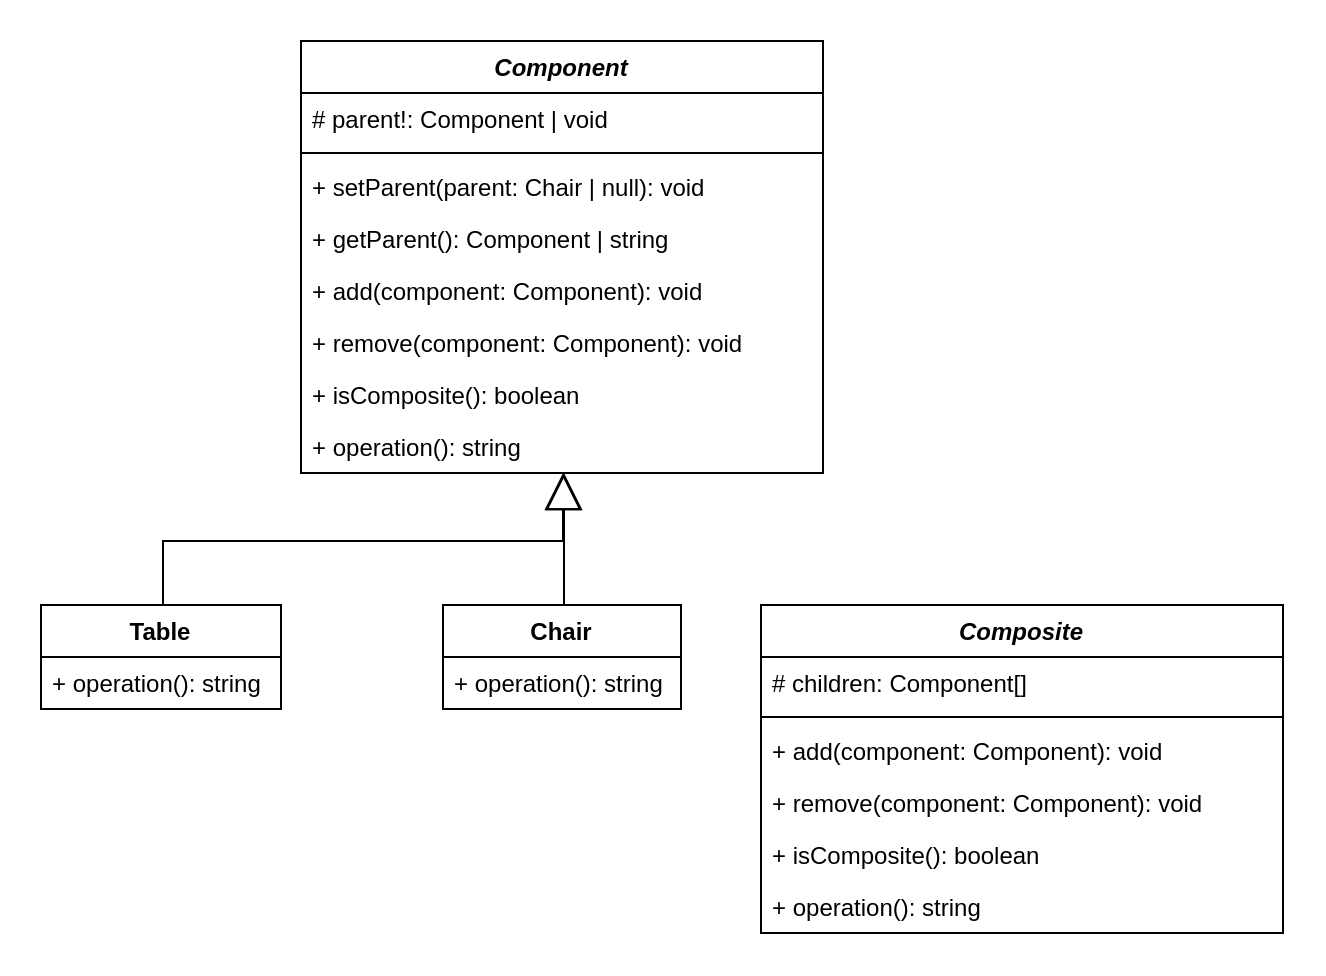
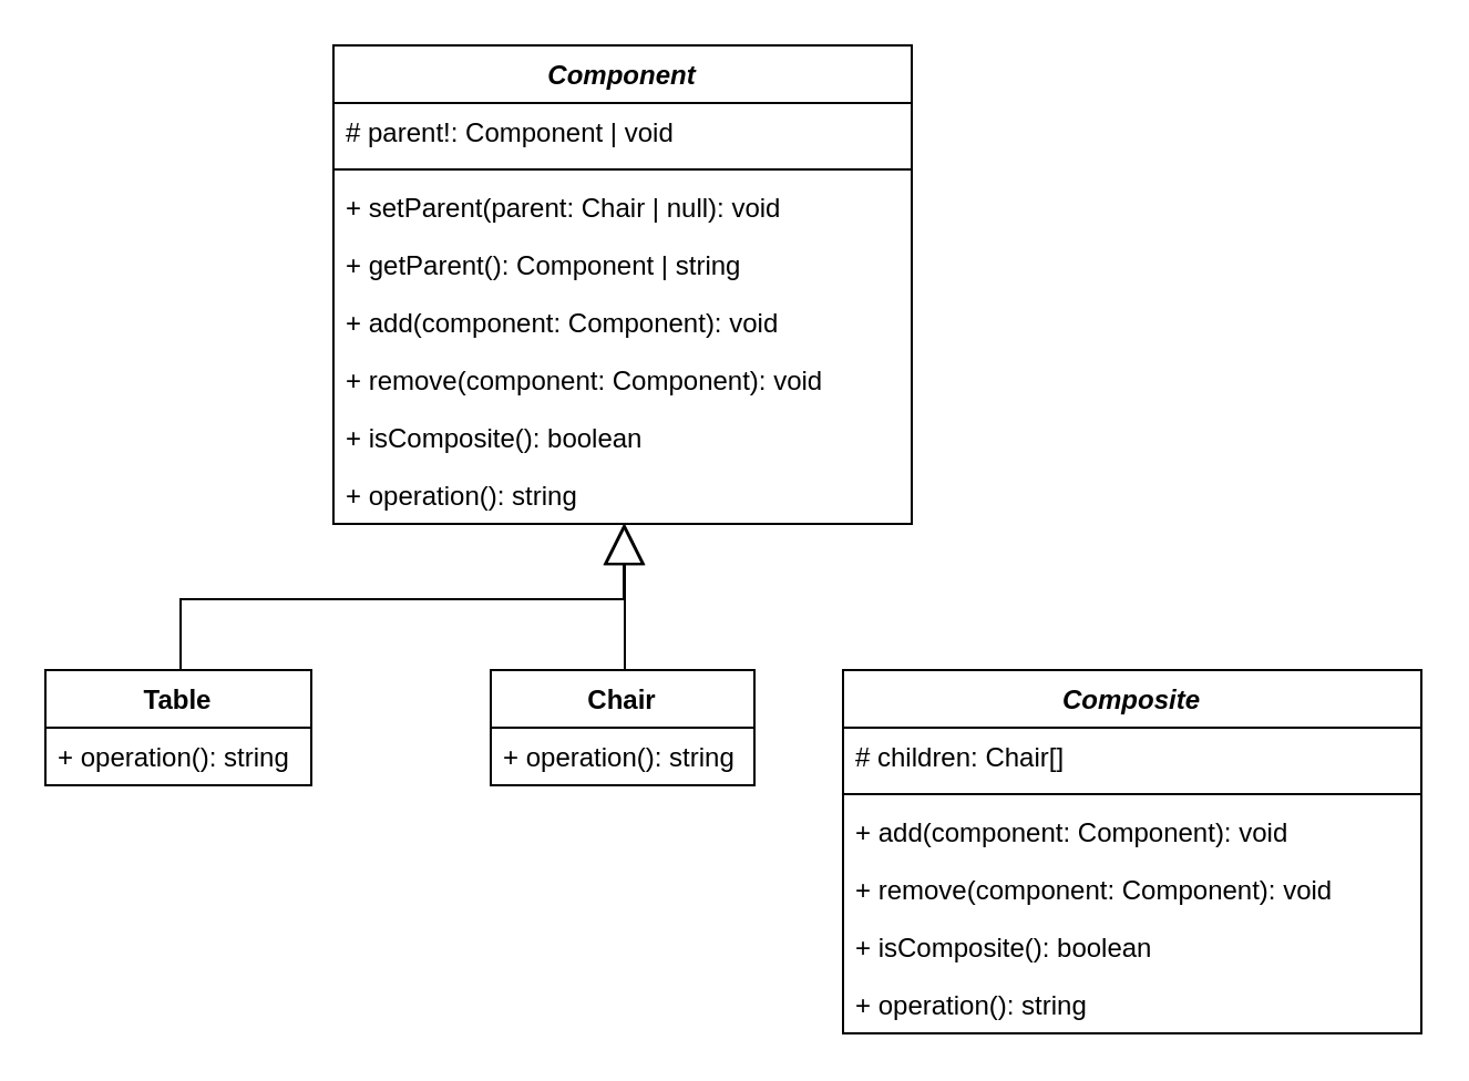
  <mxCell id="0" />
  <mxCell id="1" parent="0" />
  <mxCell id="2" value="Component" style="swimlane;fontStyle=3;align=center;verticalAlign=top;childLayout=stackLayout;horizontal=1;startSize=26;horizontalStack=0;resizeParent=1;resizeParentMax=0;resizeLast=0;collapsible=1;marginBottom=0;" parent="1" vertex="1"><mxGeometry x="150" y="20" width="261" height="216" as="geometry" /></mxCell>
  <mxCell id="3" value="# parent!: Component | void" style="text;strokeColor=none;fillColor=none;align=left;verticalAlign=top;spacingLeft=4;spacingRight=4;overflow=hidden;rotatable=0;points=[[0,0.5],[1,0.5]];portConstraint=eastwest;" parent="2" vertex="1"><mxGeometry y="26" width="261" height="26" as="geometry" /></mxCell>
  <mxCell id="4" value="" style="line;strokeWidth=1;fillColor=none;align=left;verticalAlign=middle;spacingTop=-1;spacingLeft=3;spacingRight=3;rotatable=0;labelPosition=right;points=[];portConstraint=eastwest;strokeColor=inherit;" parent="2" vertex="1"><mxGeometry y="52" width="261" height="8" as="geometry" /></mxCell>
  <mxCell id="5" value="+ setParent(parent: Chair | null): void" style="text;strokeColor=none;fillColor=none;align=left;verticalAlign=top;spacingLeft=4;spacingRight=4;overflow=hidden;rotatable=0;points=[[0,0.5],[1,0.5]];portConstraint=eastwest;" parent="2" vertex="1"><mxGeometry y="60" width="261" height="26" as="geometry" /></mxCell>
  <mxCell id="6" value="+ getParent(): Component | string" style="text;strokeColor=none;fillColor=none;align=left;verticalAlign=top;spacingLeft=4;spacingRight=4;overflow=hidden;rotatable=0;points=[[0,0.5],[1,0.5]];portConstraint=eastwest;" parent="2" vertex="1"><mxGeometry y="86" width="261" height="26" as="geometry" /></mxCell>
  <mxCell id="7" value="+ add(component: Component): void" style="text;strokeColor=none;fillColor=none;align=left;verticalAlign=top;spacingLeft=4;spacingRight=4;overflow=hidden;rotatable=0;points=[[0,0.5],[1,0.5]];portConstraint=eastwest;" parent="2" vertex="1"><mxGeometry y="112" width="261" height="26" as="geometry" /></mxCell>
  <mxCell id="8" value="+ remove(component: Component): void" style="text;strokeColor=none;fillColor=none;align=left;verticalAlign=top;spacingLeft=4;spacingRight=4;overflow=hidden;rotatable=0;points=[[0,0.5],[1,0.5]];portConstraint=eastwest;" parent="2" vertex="1"><mxGeometry y="138" width="261" height="26" as="geometry" /></mxCell>
  <mxCell id="9" value="+ isComposite(): boolean" style="text;strokeColor=none;fillColor=none;align=left;verticalAlign=top;spacingLeft=4;spacingRight=4;overflow=hidden;rotatable=0;points=[[0,0.5],[1,0.5]];portConstraint=eastwest;" parent="2" vertex="1"><mxGeometry y="164" width="261" height="26" as="geometry" /></mxCell>
  <mxCell id="10" value="+ operation(): string" style="text;strokeColor=none;fillColor=none;align=left;verticalAlign=top;spacingLeft=4;spacingRight=4;overflow=hidden;rotatable=0;points=[[0,0.5],[1,0.5]];portConstraint=eastwest;" parent="2" vertex="1"><mxGeometry y="190" width="261" height="26" as="geometry" /></mxCell>
  <mxCell id="11" value="Table" style="swimlane;fontStyle=1;align=center;verticalAlign=top;childLayout=stackLayout;horizontal=1;startSize=26;horizontalStack=0;resizeParent=1;resizeParentMax=0;resizeLast=0;collapsible=1;marginBottom=0;" parent="1" vertex="1"><mxGeometry x="20" y="302" width="120" height="52" as="geometry" /></mxCell>
  <mxCell id="12" value="+ operation(): string" style="text;strokeColor=none;fillColor=none;align=left;verticalAlign=top;spacingLeft=4;spacingRight=4;overflow=hidden;rotatable=0;points=[[0,0.5],[1,0.5]];portConstraint=eastwest;" parent="11" vertex="1"><mxGeometry y="26" width="120" height="26" as="geometry" /></mxCell>
  <mxCell id="13" value="Chair" style="swimlane;fontStyle=1;align=center;verticalAlign=top;childLayout=stackLayout;horizontal=1;startSize=26;horizontalStack=0;resizeParent=1;resizeParentMax=0;resizeLast=0;collapsible=1;marginBottom=0;" parent="1" vertex="1"><mxGeometry x="221" y="302" width="119" height="52" as="geometry" /></mxCell>
  <mxCell id="14" value="+ operation(): string" style="text;strokeColor=none;fillColor=none;align=left;verticalAlign=top;spacingLeft=4;spacingRight=4;overflow=hidden;rotatable=0;points=[[0,0.5],[1,0.5]];portConstraint=eastwest;" parent="13" vertex="1"><mxGeometry y="26" width="119" height="26" as="geometry" /></mxCell>
  <mxCell id="15" value="Composite" style="swimlane;fontStyle=3;align=center;verticalAlign=top;childLayout=stackLayout;horizontal=1;startSize=26;horizontalStack=0;resizeParent=1;resizeParentMax=0;resizeLast=0;collapsible=1;marginBottom=0;" parent="1" vertex="1"><mxGeometry x="380" y="302" width="261" height="164" as="geometry" /></mxCell>
- <mxCell id="16" value="# children: Component[]" style="text;strokeColor=none;fillColor=none;align=left;verticalAlign=top;spacingLeft=4;spacingRight=4;overflow=hidden;rotatable=0;points=[[0,0.5],[1,0.5]];portConstraint=eastwest;" parent="15" vertex="1"><mxGeometry y="26" width="261" height="26" as="geometry" /></mxCell>
+ <mxCell id="16" value="# children: Chair[]" style="text;strokeColor=none;fillColor=none;align=left;verticalAlign=top;spacingLeft=4;spacingRight=4;overflow=hidden;rotatable=0;points=[[0,0.5],[1,0.5]];portConstraint=eastwest;" parent="15" vertex="1"><mxGeometry y="26" width="261" height="26" as="geometry" /></mxCell>
  <mxCell id="17" value="" style="line;strokeWidth=1;fillColor=none;align=left;verticalAlign=middle;spacingTop=-1;spacingLeft=3;spacingRight=3;rotatable=0;labelPosition=right;points=[];portConstraint=eastwest;strokeColor=inherit;" parent="15" vertex="1"><mxGeometry y="52" width="261" height="8" as="geometry" /></mxCell>
  <mxCell id="18" value="+ add(component: Component): void" style="text;strokeColor=none;fillColor=none;align=left;verticalAlign=top;spacingLeft=4;spacingRight=4;overflow=hidden;rotatable=0;points=[[0,0.5],[1,0.5]];portConstraint=eastwest;" parent="15" vertex="1"><mxGeometry y="60" width="261" height="26" as="geometry" /></mxCell>
  <mxCell id="19" value="+ remove(component: Component): void" style="text;strokeColor=none;fillColor=none;align=left;verticalAlign=top;spacingLeft=4;spacingRight=4;overflow=hidden;rotatable=0;points=[[0,0.5],[1,0.5]];portConstraint=eastwest;" parent="15" vertex="1"><mxGeometry y="86" width="261" height="26" as="geometry" /></mxCell>
  <mxCell id="20" value="+ isComposite(): boolean" style="text;strokeColor=none;fillColor=none;align=left;verticalAlign=top;spacingLeft=4;spacingRight=4;overflow=hidden;rotatable=0;points=[[0,0.5],[1,0.5]];portConstraint=eastwest;" parent="15" vertex="1"><mxGeometry y="112" width="261" height="26" as="geometry" /></mxCell>
  <mxCell id="21" value="+ operation(): string" style="text;strokeColor=none;fillColor=none;align=left;verticalAlign=top;spacingLeft=4;spacingRight=4;overflow=hidden;rotatable=0;points=[[0,0.5],[1,0.5]];portConstraint=eastwest;" parent="15" vertex="1"><mxGeometry y="138" width="261" height="26" as="geometry" /></mxCell>
  <mxCell id="22" value="" style="edgeStyle=orthogonalEdgeStyle;rounded=0;orthogonalLoop=1;jettySize=auto;html=1;endArrow=block;endFill=0;endSize=16;" parent="1" edge="1"><mxGeometry relative="1" as="geometry"><mxPoint x="281.5" y="302" as="sourcePoint" /><mxPoint x="281.5" y="236" as="targetPoint" /></mxGeometry></mxCell>
  <mxCell id="23" value="" style="edgeStyle=orthogonalEdgeStyle;rounded=0;orthogonalLoop=1;jettySize=auto;html=1;endArrow=block;endFill=0;endSize=16;" parent="1" edge="1"><mxGeometry relative="1" as="geometry"><mxPoint x="81" y="302" as="sourcePoint" /><mxPoint x="281" y="236" as="targetPoint" /><Array as="points"><mxPoint x="81" y="270" /><mxPoint x="281" y="270" /></Array></mxGeometry></mxCell>
